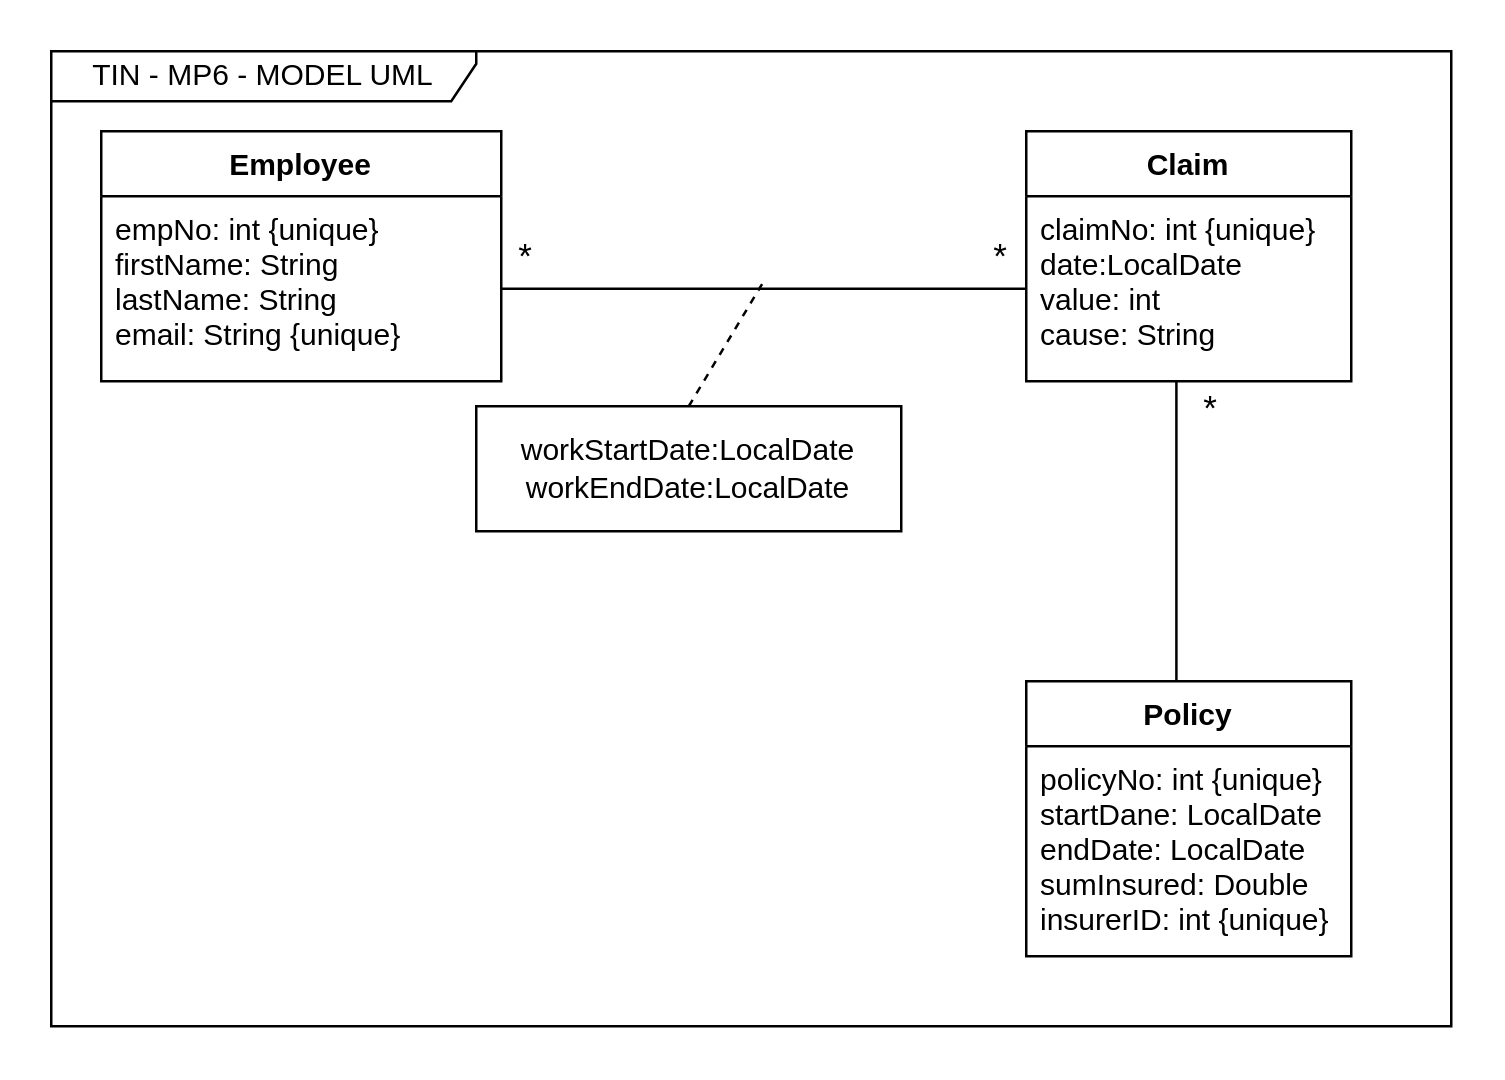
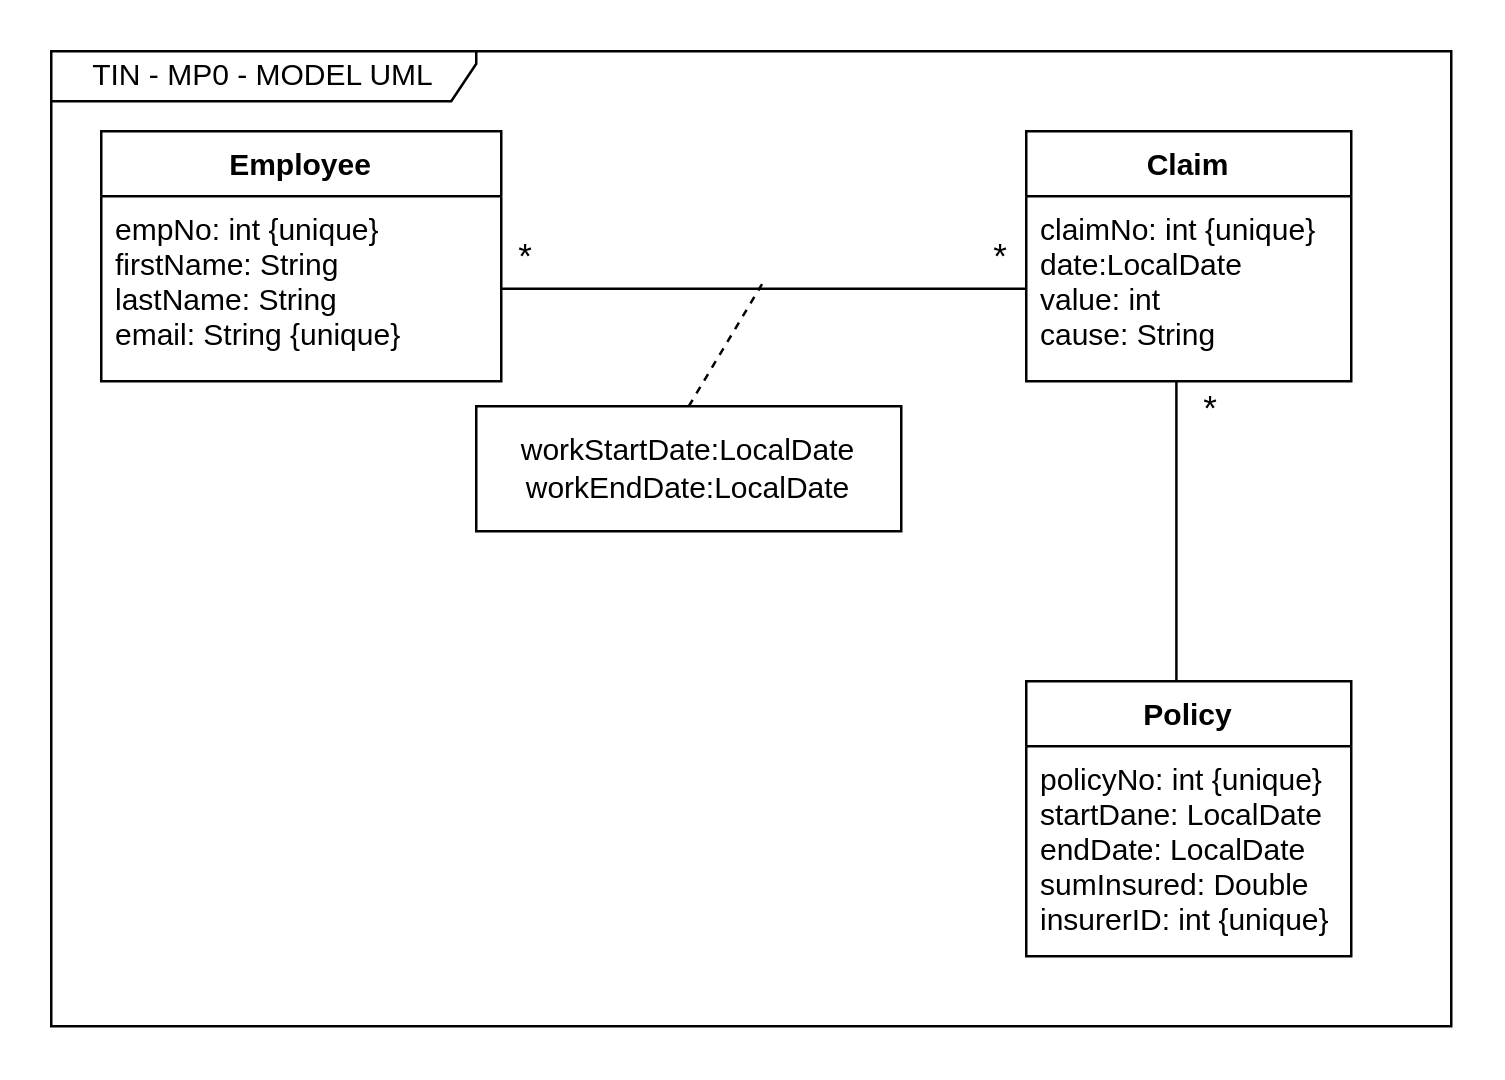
  <mxCell id="0" />
  <mxCell id="1" parent="0" />
- <mxCell id="2" value="TIN - MP6 - MODEL UML" style="shape=umlFrame;whiteSpace=wrap;html=1;width=170;height=20;" vertex="1" parent="1"><mxGeometry x="20" y="20" width="560" height="390" as="geometry" /></mxCell>
+ <mxCell id="2" value="TIN - MP0 - MODEL UML" style="shape=umlFrame;whiteSpace=wrap;html=1;width=170;height=20;" vertex="1" parent="1"><mxGeometry x="20" y="20" width="560" height="390" as="geometry" /></mxCell>
  <mxCell id="3" value="" style="endArrow=none;html=1;exitX=1;exitY=0.5;exitDx=0;exitDy=0;entryX=0;entryY=0.5;entryDx=0;entryDy=0;" parent="1" source="11" target="13" edge="1"><mxGeometry width="50" height="50" relative="1" as="geometry"><mxPoint x="450" y="32" as="sourcePoint" /><mxPoint x="500" y="-18" as="targetPoint" /></mxGeometry></mxCell>
  <mxCell id="4" value="&lt;font style=&quot;font-size: 14px&quot;&gt;*&lt;/font&gt;" style="text;html=1;strokeColor=none;fillColor=none;align=center;verticalAlign=middle;whiteSpace=wrap;rounded=0;" parent="1" vertex="1"><mxGeometry x="190" y="92" width="40" height="20" as="geometry" /></mxCell>
  <mxCell id="5" value="&lt;font style=&quot;font-size: 14px&quot;&gt;*&lt;/font&gt;" style="text;html=1;strokeColor=none;fillColor=none;align=center;verticalAlign=middle;whiteSpace=wrap;rounded=0;" parent="1" vertex="1"><mxGeometry x="380" y="92" width="40" height="20" as="geometry" /></mxCell>
  <mxCell id="6" value="workStartDate:LocalDate&lt;br&gt;workEndDate:LocalDate" style="rounded=0;whiteSpace=wrap;html=1;" parent="1" vertex="1"><mxGeometry x="190" y="162" width="170" height="50" as="geometry" /></mxCell>
  <mxCell id="7" value="" style="endArrow=none;dashed=1;html=1;exitX=0.5;exitY=0;exitDx=0;exitDy=0;" parent="1" source="6" edge="1"><mxGeometry width="50" height="50" relative="1" as="geometry"><mxPoint x="330" y="102" as="sourcePoint" /><mxPoint x="305" y="112" as="targetPoint" /></mxGeometry></mxCell>
  <mxCell id="8" value="" style="endArrow=none;html=1;entryX=0.462;entryY=1;entryDx=0;entryDy=0;entryPerimeter=0;exitX=0.462;exitY=0.002;exitDx=0;exitDy=0;exitPerimeter=0;" edge="1" parent="1" source="14" target="13"><mxGeometry width="50" height="50" relative="1" as="geometry"><mxPoint x="470" y="274" as="sourcePoint" /><mxPoint x="390" y="212" as="targetPoint" /></mxGeometry></mxCell>
  <mxCell id="9" value="&lt;font style=&quot;font-size: 14px&quot;&gt;*&lt;/font&gt;" style="text;html=1;strokeColor=none;fillColor=none;align=center;verticalAlign=middle;whiteSpace=wrap;rounded=0;" vertex="1" parent="1"><mxGeometry x="464" y="153" width="40" height="20" as="geometry" /></mxCell>
  <mxCell id="10" value="Employee" style="swimlane;fontStyle=1;align=center;verticalAlign=top;childLayout=stackLayout;horizontal=1;startSize=26;horizontalStack=0;resizeParent=1;resizeParentMax=0;resizeLast=0;collapsible=1;marginBottom=0;" parent="1" vertex="1"><mxGeometry x="40" y="52" width="160" height="100" as="geometry" /></mxCell>
  <mxCell id="11" value="empNo: int {unique}&#10;firstName: String&#10;lastName: String&#10;email: String {unique}" style="text;strokeColor=none;fillColor=none;align=left;verticalAlign=top;spacingLeft=4;spacingRight=4;overflow=hidden;rotatable=0;points=[[0,0.5],[1,0.5]];portConstraint=eastwest;" parent="10" vertex="1"><mxGeometry y="26" width="160" height="74" as="geometry" /></mxCell>
  <mxCell id="12" value="Claim" style="swimlane;fontStyle=1;align=center;verticalAlign=top;childLayout=stackLayout;horizontal=1;startSize=26;horizontalStack=0;resizeParent=1;resizeParentMax=0;resizeLast=0;collapsible=1;marginBottom=0;" parent="1" vertex="1"><mxGeometry x="410" y="52" width="130" height="100" as="geometry" /></mxCell>
  <mxCell id="13" value="claimNo: int {unique}&#10;date:LocalDate&#10;value: int&#10;cause: String&#10;&#10;" style="text;strokeColor=none;fillColor=none;align=left;verticalAlign=top;spacingLeft=4;spacingRight=4;overflow=hidden;rotatable=0;points=[[0,0.5],[1,0.5]];portConstraint=eastwest;" parent="12" vertex="1"><mxGeometry y="26" width="130" height="74" as="geometry" /></mxCell>
  <mxCell id="14" value="Policy" style="swimlane;fontStyle=1;align=center;verticalAlign=top;childLayout=stackLayout;horizontal=1;startSize=26;horizontalStack=0;resizeParent=1;resizeParentMax=0;resizeLast=0;collapsible=1;marginBottom=0;" vertex="1" parent="1"><mxGeometry x="410" y="272" width="130" height="110" as="geometry" /></mxCell>
  <mxCell id="15" value="policyNo: int {unique}&#10;startDane: LocalDate&#10;endDate: LocalDate&#10;sumInsured: Double&#10;insurerID: int {unique}&#10;&#10;&#10;" style="text;strokeColor=none;fillColor=none;align=left;verticalAlign=top;spacingLeft=4;spacingRight=4;overflow=hidden;rotatable=0;points=[[0,0.5],[1,0.5]];portConstraint=eastwest;" vertex="1" parent="14"><mxGeometry y="26" width="130" height="84" as="geometry" /></mxCell>
